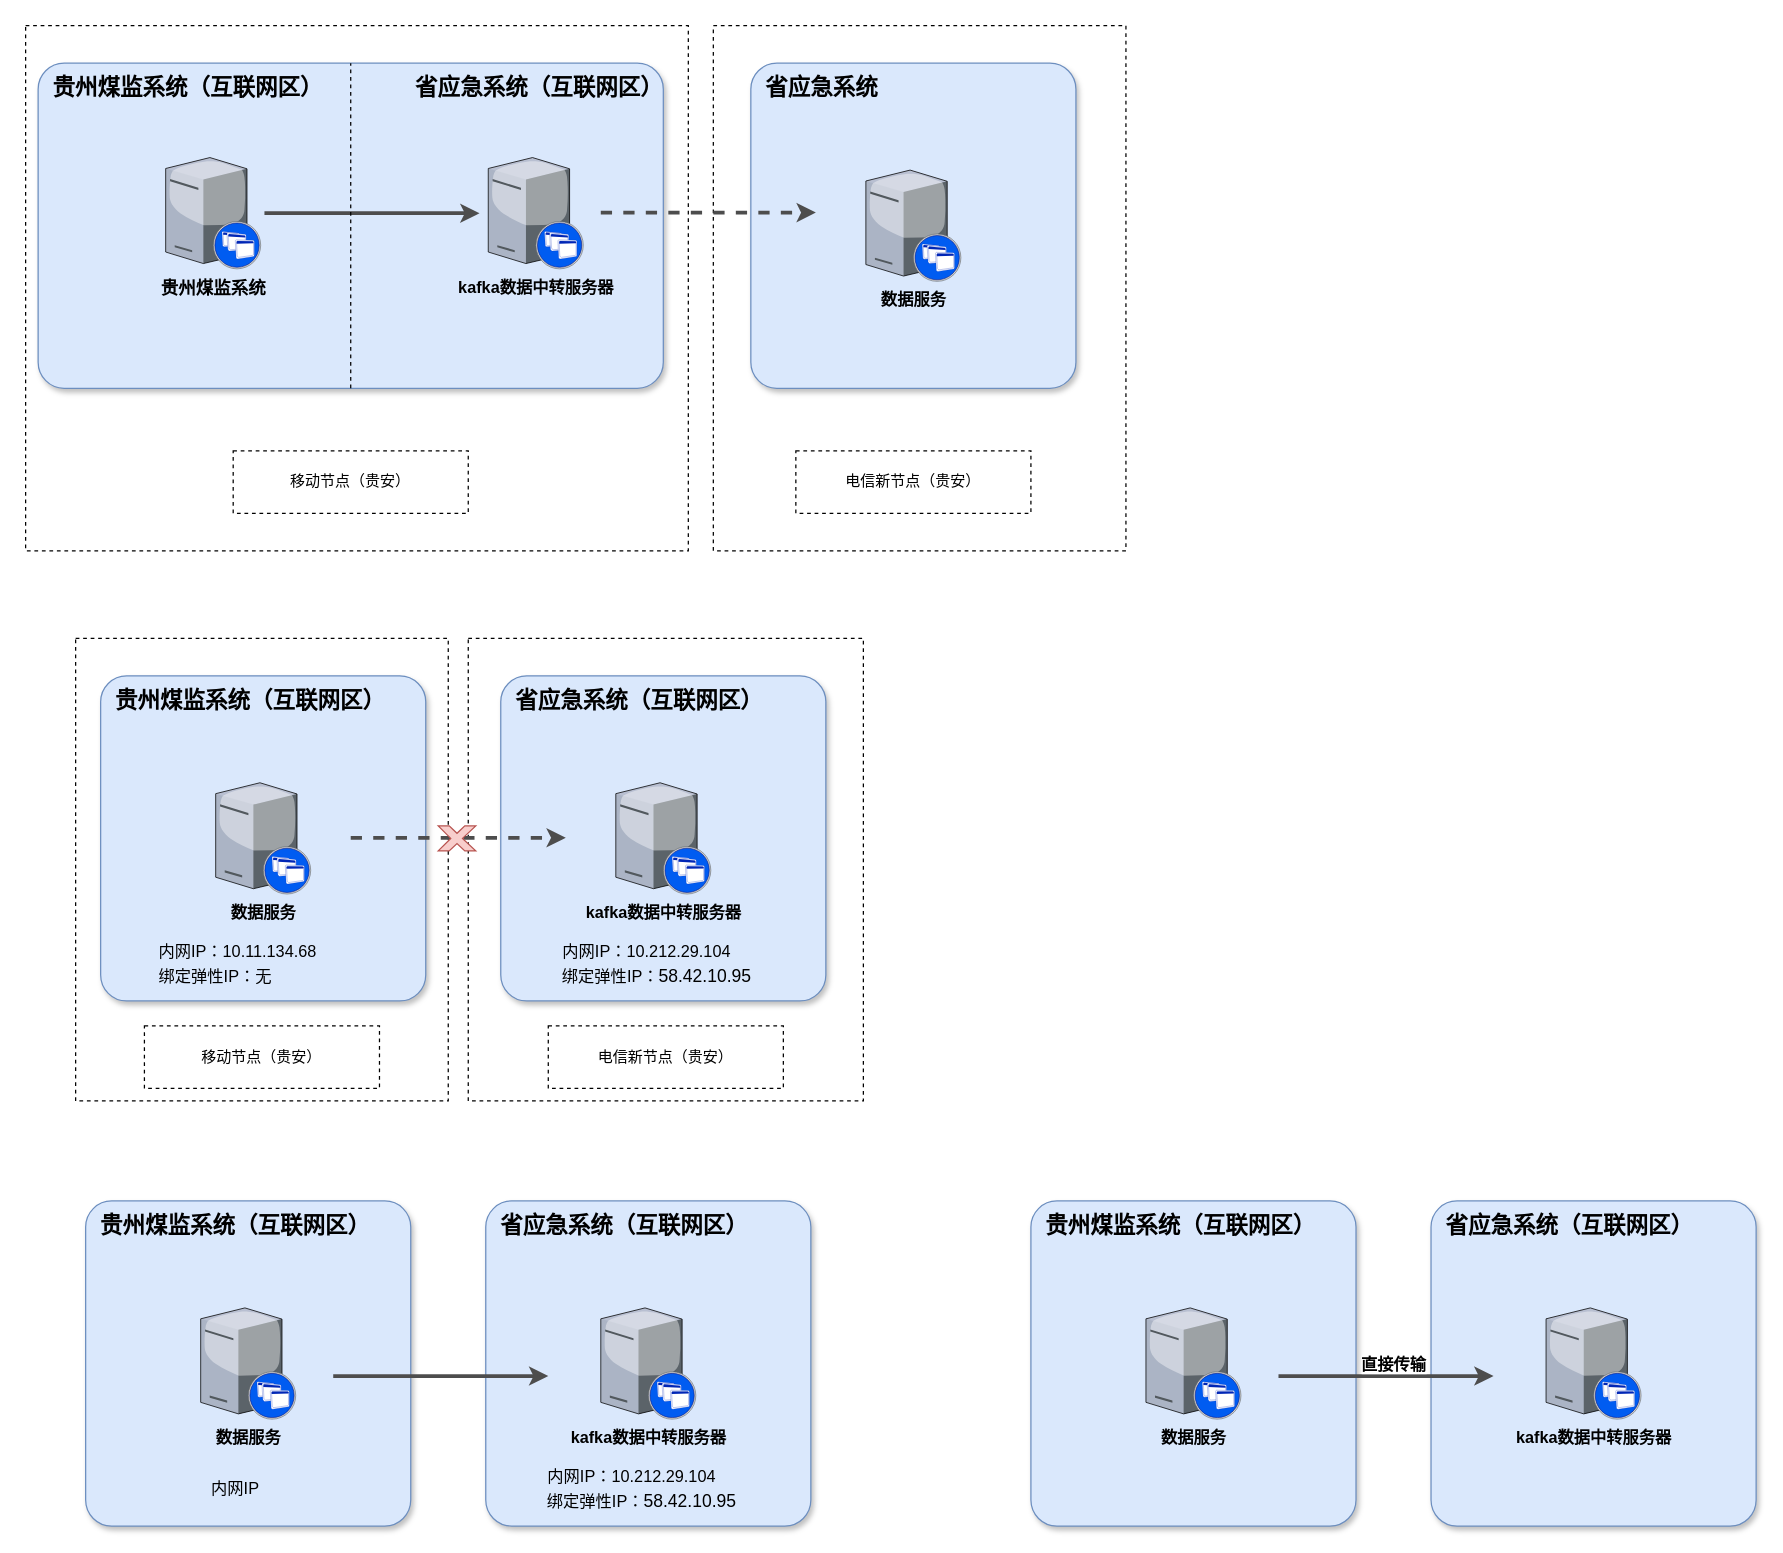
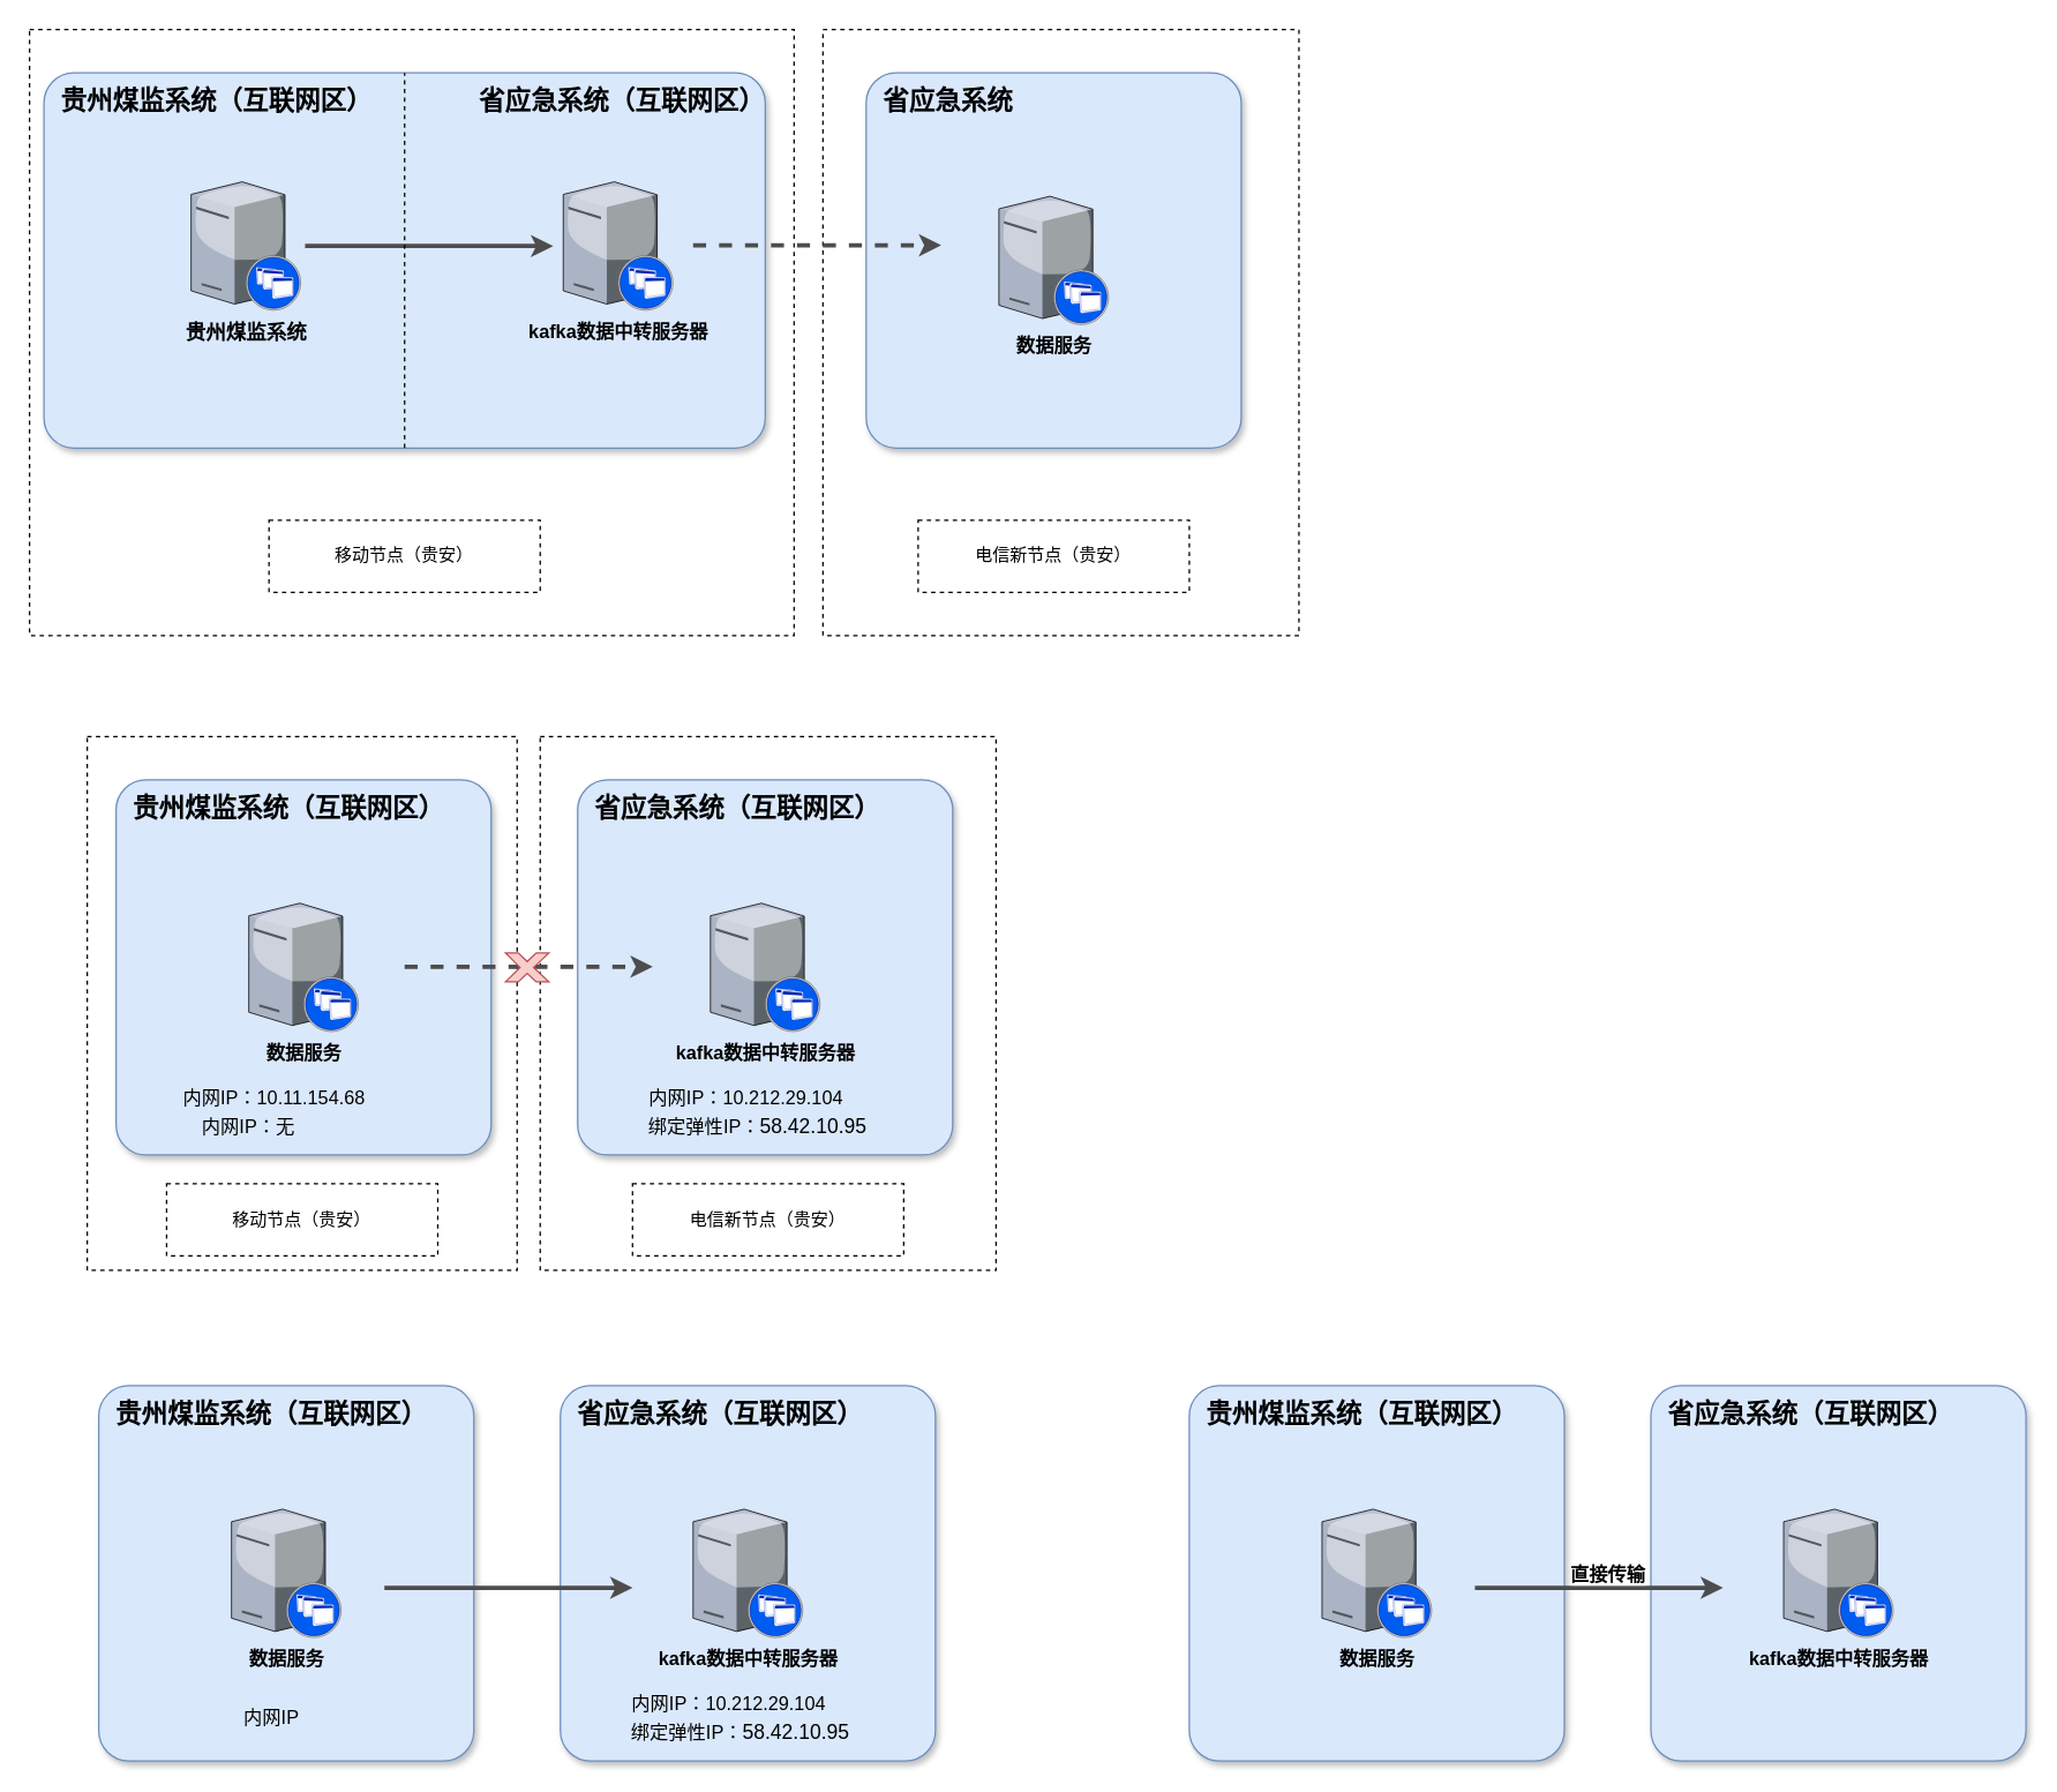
  <mxCell id="0" />
  <mxCell id="1" parent="0" />
  <mxCell id="2" value="" style="whiteSpace=wrap;html=1;align=center;verticalAlign=middle;dashed=1;" parent="1" vertex="1"><mxGeometry x="374" y="510" width="316" height="370" as="geometry" /></mxCell>
  <mxCell id="3" value="移动节点（贵安）" style="whiteSpace=wrap;html=1;align=center;verticalAlign=middle;dashed=1;" parent="1" vertex="1"><mxGeometry x="60" y="510" width="298" height="370" as="geometry" /></mxCell>
  <mxCell id="4" value="" style="whiteSpace=wrap;html=1;align=center;verticalAlign=middle;dashed=1;" parent="1" vertex="1"><mxGeometry x="570" y="20" width="330" height="420" as="geometry" /></mxCell>
  <mxCell id="5" value="移动节点（贵安）" style="whiteSpace=wrap;html=1;align=center;verticalAlign=middle;dashed=1;" parent="1" vertex="1"><mxGeometry x="20" y="20" width="530" height="420" as="geometry" /></mxCell>
  <mxCell id="6" value="" style="rounded=1;whiteSpace=wrap;html=1;fillColor=#dae8fc;strokeColor=#6c8ebf;shadow=1;arcSize=8;" parent="1" vertex="1"><mxGeometry x="30" y="50" width="500" height="260" as="geometry" /></mxCell>
  <mxCell id="7" style="edgeStyle=orthogonalEdgeStyle;rounded=0;orthogonalLoop=1;jettySize=auto;html=1;fontSize=18;strokeWidth=3;strokeColor=#4D4D4D;" parent="1" edge="1"><mxGeometry relative="1" as="geometry"><mxPoint x="211" y="170" as="sourcePoint" /><mxPoint x="383" y="170" as="targetPoint" /></mxGeometry></mxCell>
  <mxCell id="8" value="贵州煤监系统" style="verticalLabelPosition=bottom;aspect=fixed;html=1;verticalAlign=top;strokeColor=none;align=center;outlineConnect=0;shape=mxgraph.citrix.xenapp_server;fontStyle=1;fontSize=14;" parent="1" vertex="1"><mxGeometry x="132" y="125.5" width="76" height="89" as="geometry" /></mxCell>
  <mxCell id="9" value="贵州煤监系统（互联网区）" style="text;html=1;strokeColor=none;fillColor=none;align=left;verticalAlign=middle;whiteSpace=wrap;rounded=0;shadow=1;fontStyle=1;fontSize=18;" parent="1" vertex="1"><mxGeometry x="40" y="60" width="220" height="20" as="geometry" /></mxCell>
  <mxCell id="10" value="kafka数据中转服务器" style="verticalLabelPosition=bottom;aspect=fixed;html=1;verticalAlign=top;strokeColor=none;align=center;outlineConnect=0;shape=mxgraph.citrix.xenapp_server;fontSize=13;fontStyle=1" parent="1" vertex="1"><mxGeometry x="390" y="125.5" width="76" height="89" as="geometry" /></mxCell>
  <mxCell id="11" value="省应急系统（互联网区）" style="text;html=1;strokeColor=none;fillColor=none;align=left;verticalAlign=middle;whiteSpace=wrap;rounded=0;shadow=1;fontStyle=1;fontSize=18;" parent="1" vertex="1"><mxGeometry x="330" y="60" width="220" height="20" as="geometry" /></mxCell>
  <mxCell id="12" value="移动节点（贵安）" style="whiteSpace=wrap;html=1;align=center;verticalAlign=middle;dashed=1;" parent="1" vertex="1"><mxGeometry x="186" y="360" width="188" height="50" as="geometry" /></mxCell>
  <mxCell id="13" value="电信新节点（贵安）" style="whiteSpace=wrap;html=1;align=center;verticalAlign=middle;dashed=1;" parent="1" vertex="1"><mxGeometry x="636" y="360" width="188" height="50" as="geometry" /></mxCell>
  <mxCell id="14" value="" style="rounded=1;whiteSpace=wrap;html=1;fillColor=#dae8fc;strokeColor=#6c8ebf;shadow=1;arcSize=8;" parent="1" vertex="1"><mxGeometry x="600" y="50" width="260" height="260" as="geometry" /></mxCell>
  <mxCell id="15" value="省应急系统" style="text;html=1;strokeColor=none;fillColor=none;align=left;verticalAlign=middle;whiteSpace=wrap;rounded=0;shadow=1;fontStyle=1;fontSize=18;" parent="1" vertex="1"><mxGeometry x="610" y="60" width="220" height="20" as="geometry" /></mxCell>
  <mxCell id="16" value="数据服务" style="verticalLabelPosition=bottom;aspect=fixed;html=1;verticalAlign=top;strokeColor=none;align=center;outlineConnect=0;shape=mxgraph.citrix.xenapp_server;fontSize=13;fontStyle=1" parent="1" vertex="1"><mxGeometry x="692" y="135.5" width="76" height="89" as="geometry" /></mxCell>
  <mxCell id="17" style="edgeStyle=orthogonalEdgeStyle;rounded=0;orthogonalLoop=1;jettySize=auto;html=1;fontSize=18;strokeWidth=3;strokeColor=#4D4D4D;dashed=1;" parent="1" edge="1"><mxGeometry relative="1" as="geometry"><mxPoint x="480" y="169.5" as="sourcePoint" /><mxPoint x="652" y="169.5" as="targetPoint" /></mxGeometry></mxCell>
  <mxCell id="18" value="" style="endArrow=none;dashed=1;html=1;entryX=0.5;entryY=0;entryDx=0;entryDy=0;exitX=0.5;exitY=1;exitDx=0;exitDy=0;" parent="1" source="6" target="6" edge="1"><mxGeometry width="50" height="50" relative="1" as="geometry"><mxPoint x="280" y="265" as="sourcePoint" /><mxPoint x="320" y="214.5" as="targetPoint" /></mxGeometry></mxCell>
  <mxCell id="19" value="" style="rounded=1;whiteSpace=wrap;html=1;fillColor=#dae8fc;strokeColor=#6c8ebf;shadow=1;arcSize=8;" parent="1" vertex="1"><mxGeometry x="400" y="540" width="260" height="260" as="geometry" /></mxCell>
  <mxCell id="20" value="省应急系统（互联网区）" style="text;html=1;strokeColor=none;fillColor=none;align=left;verticalAlign=middle;whiteSpace=wrap;rounded=0;shadow=1;fontStyle=1;fontSize=18;" parent="1" vertex="1"><mxGeometry x="410" y="550" width="220" height="20" as="geometry" /></mxCell>
  <mxCell id="21" value="kafka数据中转服务器&lt;br&gt;" style="verticalLabelPosition=bottom;aspect=fixed;html=1;verticalAlign=top;strokeColor=none;align=center;outlineConnect=0;shape=mxgraph.citrix.xenapp_server;fontSize=13;fontStyle=1" parent="1" vertex="1"><mxGeometry x="492" y="625.5" width="76" height="89" as="geometry" /></mxCell>
  <mxCell id="22" value="" style="rounded=1;whiteSpace=wrap;html=1;fillColor=#dae8fc;strokeColor=#6c8ebf;shadow=1;arcSize=8;" parent="1" vertex="1"><mxGeometry x="80" y="540" width="260" height="260" as="geometry" /></mxCell>
  <mxCell id="23" value="贵州煤监系统（互联网区）" style="text;html=1;strokeColor=none;fillColor=none;align=left;verticalAlign=middle;whiteSpace=wrap;rounded=0;shadow=1;fontStyle=1;fontSize=18;" parent="1" vertex="1"><mxGeometry x="90" y="550" width="220" height="20" as="geometry" /></mxCell>
  <mxCell id="24" value="数据服务" style="verticalLabelPosition=bottom;aspect=fixed;html=1;verticalAlign=top;strokeColor=none;align=center;outlineConnect=0;shape=mxgraph.citrix.xenapp_server;fontSize=13;fontStyle=1" parent="1" vertex="1"><mxGeometry x="172" y="625.5" width="76" height="89" as="geometry" /></mxCell>
  <mxCell id="25" value="&lt;font style=&quot;font-size: 13px&quot;&gt;内网IP&lt;font face=&quot;仿宋&quot; style=&quot;font-size: 13px&quot;&gt;：&lt;/font&gt;10.212.29.104&lt;/font&gt;" style="text;html=1;strokeColor=none;fillColor=none;align=center;verticalAlign=middle;whiteSpace=wrap;rounded=0;" parent="1" vertex="1"><mxGeometry x="407" y="750" width="220" height="20" as="geometry" /></mxCell>
- <mxCell id="26" value="&lt;p class=&quot;MsoNormal&quot; style=&quot;font-size: 13px&quot;&gt;&lt;span&gt;&amp;nbsp; &amp;nbsp; &amp;nbsp; 内网IP&lt;/span&gt;&lt;span&gt;&lt;font face=&quot;仿宋&quot; style=&quot;font-size: 13px&quot;&gt;：&lt;/font&gt;&lt;/span&gt;&lt;span&gt;10.11.134.68&lt;/span&gt;&lt;/p&gt;" style="text;html=1;strokeColor=none;fillColor=none;align=center;verticalAlign=middle;whiteSpace=wrap;rounded=0;" parent="1" vertex="1"><mxGeometry x="69" y="750" width="220" height="20" as="geometry" /></mxCell>
+ <mxCell id="26" value="&lt;p class=&quot;MsoNormal&quot; style=&quot;font-size: 13px&quot;&gt;&lt;span&gt;&amp;nbsp; &amp;nbsp; &amp;nbsp; 内网IP&lt;/span&gt;&lt;span&gt;&lt;font face=&quot;仿宋&quot; style=&quot;font-size: 13px&quot;&gt;：&lt;/font&gt;&lt;/span&gt;&lt;span&gt;10.11.154.68&lt;/span&gt;&lt;/p&gt;" style="text;html=1;strokeColor=none;fillColor=none;align=center;verticalAlign=middle;whiteSpace=wrap;rounded=0;" parent="1" vertex="1"><mxGeometry x="69" y="750" width="220" height="20" as="geometry" /></mxCell>
  <mxCell id="27" style="edgeStyle=orthogonalEdgeStyle;rounded=0;orthogonalLoop=1;jettySize=auto;html=1;fontSize=18;strokeWidth=3;strokeColor=#4D4D4D;dashed=1;" parent="1" edge="1"><mxGeometry relative="1" as="geometry"><mxPoint x="280" y="669.5" as="sourcePoint" /><mxPoint x="452" y="669.5" as="targetPoint" /></mxGeometry></mxCell>
  <mxCell id="28" value="" style="verticalLabelPosition=bottom;verticalAlign=top;html=1;shape=mxgraph.basic.x;fillColor=#f8cecc;strokeColor=#b85450;" parent="1" vertex="1"><mxGeometry x="350" y="660" width="30" height="20" as="geometry" /></mxCell>
  <mxCell id="29" value="电信新节点（贵安）" style="whiteSpace=wrap;html=1;align=center;verticalAlign=middle;dashed=1;" parent="1" vertex="1"><mxGeometry x="438" y="820" width="188" height="50" as="geometry" /></mxCell>
  <mxCell id="30" value="移动节点（贵安）" style="whiteSpace=wrap;html=1;align=center;verticalAlign=middle;dashed=1;" parent="1" vertex="1"><mxGeometry x="115" y="820" width="188" height="50" as="geometry" /></mxCell>
  <mxCell id="31" value="&lt;span style=&quot;font-size: 13px&quot;&gt;绑定弹性IP：&lt;/span&gt;&lt;span&gt;&lt;font style=&quot;font-size: 14px&quot;&gt;58.42.10.95&lt;/font&gt;&lt;/span&gt;" style="text;html=1;strokeColor=none;fillColor=none;align=center;verticalAlign=middle;whiteSpace=wrap;rounded=0;" parent="1" vertex="1"><mxGeometry x="415" y="770" width="220" height="20" as="geometry" /></mxCell>
- <mxCell id="32" value="&lt;font style=&quot;font-size: 13px&quot;&gt;绑定弹性IP：无&lt;/font&gt;" style="text;html=1;strokeColor=none;fillColor=none;align=center;verticalAlign=middle;whiteSpace=wrap;rounded=0;" parent="1" vertex="1"><mxGeometry x="62" y="770" width="220" height="20" as="geometry" /></mxCell>
+ <mxCell id="32" value="&lt;font style=&quot;font-size: 13px&quot;&gt;内网IP：无&lt;/font&gt;" style="text;html=1;strokeColor=none;fillColor=none;align=center;verticalAlign=middle;whiteSpace=wrap;rounded=0;" parent="1" vertex="1"><mxGeometry x="62" y="770" width="220" height="20" as="geometry" /></mxCell>
  <mxCell id="33" value="" style="rounded=1;whiteSpace=wrap;html=1;fillColor=#dae8fc;strokeColor=#6c8ebf;shadow=1;arcSize=8;" parent="1" vertex="1"><mxGeometry x="388" y="960" width="260" height="260" as="geometry" /></mxCell>
  <mxCell id="34" value="省应急系统（互联网区）" style="text;html=1;strokeColor=none;fillColor=none;align=left;verticalAlign=middle;whiteSpace=wrap;rounded=0;shadow=1;fontStyle=1;fontSize=18;" parent="1" vertex="1"><mxGeometry x="398" y="970" width="220" height="20" as="geometry" /></mxCell>
  <mxCell id="35" value="kafka数据中转服务器&lt;br&gt;" style="verticalLabelPosition=bottom;aspect=fixed;html=1;verticalAlign=top;strokeColor=none;align=center;outlineConnect=0;shape=mxgraph.citrix.xenapp_server;fontSize=13;fontStyle=1" parent="1" vertex="1"><mxGeometry x="480" y="1045.5" width="76" height="89" as="geometry" /></mxCell>
  <mxCell id="36" value="" style="rounded=1;whiteSpace=wrap;html=1;fillColor=#dae8fc;strokeColor=#6c8ebf;shadow=1;arcSize=8;" parent="1" vertex="1"><mxGeometry x="68" y="960" width="260" height="260" as="geometry" /></mxCell>
  <mxCell id="37" value="贵州煤监系统（互联网区）" style="text;html=1;strokeColor=none;fillColor=none;align=left;verticalAlign=middle;whiteSpace=wrap;rounded=0;shadow=1;fontStyle=1;fontSize=18;" parent="1" vertex="1"><mxGeometry x="78" y="970" width="220" height="20" as="geometry" /></mxCell>
  <mxCell id="38" value="数据服务" style="verticalLabelPosition=bottom;aspect=fixed;html=1;verticalAlign=top;strokeColor=none;align=center;outlineConnect=0;shape=mxgraph.citrix.xenapp_server;fontSize=13;fontStyle=1" parent="1" vertex="1"><mxGeometry x="160" y="1045.5" width="76" height="89" as="geometry" /></mxCell>
  <mxCell id="39" value="&lt;font style=&quot;font-size: 13px&quot;&gt;内网IP&lt;font face=&quot;仿宋&quot; style=&quot;font-size: 13px&quot;&gt;：&lt;/font&gt;10.212.29.104&lt;/font&gt;" style="text;html=1;strokeColor=none;fillColor=none;align=center;verticalAlign=middle;whiteSpace=wrap;rounded=0;" parent="1" vertex="1"><mxGeometry x="395" y="1170" width="220" height="20" as="geometry" /></mxCell>
  <mxCell id="40" value="&lt;span style=&quot;font-size: 13px&quot;&gt;绑定弹性IP：&lt;/span&gt;&lt;span&gt;&lt;font style=&quot;font-size: 14px&quot;&gt;58.42.10.95&lt;/font&gt;&lt;/span&gt;" style="text;html=1;strokeColor=none;fillColor=none;align=center;verticalAlign=middle;whiteSpace=wrap;rounded=0;" parent="1" vertex="1"><mxGeometry x="403" y="1190" width="220" height="20" as="geometry" /></mxCell>
  <mxCell id="41" value="&lt;font style=&quot;font-size: 13px&quot;&gt;内网IP&lt;/font&gt;" style="text;html=1;strokeColor=none;fillColor=none;align=center;verticalAlign=middle;whiteSpace=wrap;rounded=0;" parent="1" vertex="1"><mxGeometry x="78" y="1180" width="220" height="20" as="geometry" /></mxCell>
  <mxCell id="42" style="edgeStyle=orthogonalEdgeStyle;rounded=0;orthogonalLoop=1;jettySize=auto;html=1;fontSize=18;strokeWidth=3;strokeColor=#4D4D4D;" parent="1" edge="1"><mxGeometry relative="1" as="geometry"><mxPoint x="266" y="1100" as="sourcePoint" /><mxPoint x="438" y="1100" as="targetPoint" /></mxGeometry></mxCell>
  <mxCell id="43" value="" style="rounded=1;whiteSpace=wrap;html=1;fillColor=#dae8fc;strokeColor=#6c8ebf;shadow=1;arcSize=8;" parent="1" vertex="1"><mxGeometry x="1144" y="960" width="260" height="260" as="geometry" /></mxCell>
  <mxCell id="44" value="省应急系统（互联网区）" style="text;html=1;strokeColor=none;fillColor=none;align=left;verticalAlign=middle;whiteSpace=wrap;rounded=0;shadow=1;fontStyle=1;fontSize=18;" parent="1" vertex="1"><mxGeometry x="1154" y="970" width="220" height="20" as="geometry" /></mxCell>
  <mxCell id="45" value="kafka数据中转服务器&lt;br&gt;" style="verticalLabelPosition=bottom;aspect=fixed;html=1;verticalAlign=top;strokeColor=none;align=center;outlineConnect=0;shape=mxgraph.citrix.xenapp_server;fontSize=13;fontStyle=1" parent="1" vertex="1"><mxGeometry x="1236" y="1045.5" width="76" height="89" as="geometry" /></mxCell>
  <mxCell id="46" value="" style="rounded=1;whiteSpace=wrap;html=1;fillColor=#dae8fc;strokeColor=#6c8ebf;shadow=1;arcSize=8;" parent="1" vertex="1"><mxGeometry x="824" y="960" width="260" height="260" as="geometry" /></mxCell>
  <mxCell id="47" value="贵州煤监系统（互联网区）" style="text;html=1;strokeColor=none;fillColor=none;align=left;verticalAlign=middle;whiteSpace=wrap;rounded=0;shadow=1;fontStyle=1;fontSize=18;" parent="1" vertex="1"><mxGeometry x="834" y="970" width="220" height="20" as="geometry" /></mxCell>
  <mxCell id="48" value="数据服务" style="verticalLabelPosition=bottom;aspect=fixed;html=1;verticalAlign=top;strokeColor=none;align=center;outlineConnect=0;shape=mxgraph.citrix.xenapp_server;fontSize=13;fontStyle=1" parent="1" vertex="1"><mxGeometry x="916" y="1045.5" width="76" height="89" as="geometry" /></mxCell>
  <mxCell id="49" style="edgeStyle=orthogonalEdgeStyle;rounded=0;orthogonalLoop=1;jettySize=auto;html=1;fontSize=18;strokeWidth=3;strokeColor=#4D4D4D;" parent="1" edge="1"><mxGeometry relative="1" as="geometry"><mxPoint x="1022" y="1100" as="sourcePoint" /><mxPoint x="1194" y="1100" as="targetPoint" /></mxGeometry></mxCell>
  <mxCell id="50" value="直接传输" style="edgeLabel;html=1;align=center;verticalAlign=middle;resizable=0;points=[];fontSize=13;fontStyle=1" parent="49" vertex="1" connectable="0"><mxGeometry x="0.209" relative="1" as="geometry"><mxPoint x="-13" y="-10" as="offset" /></mxGeometry></mxCell>
